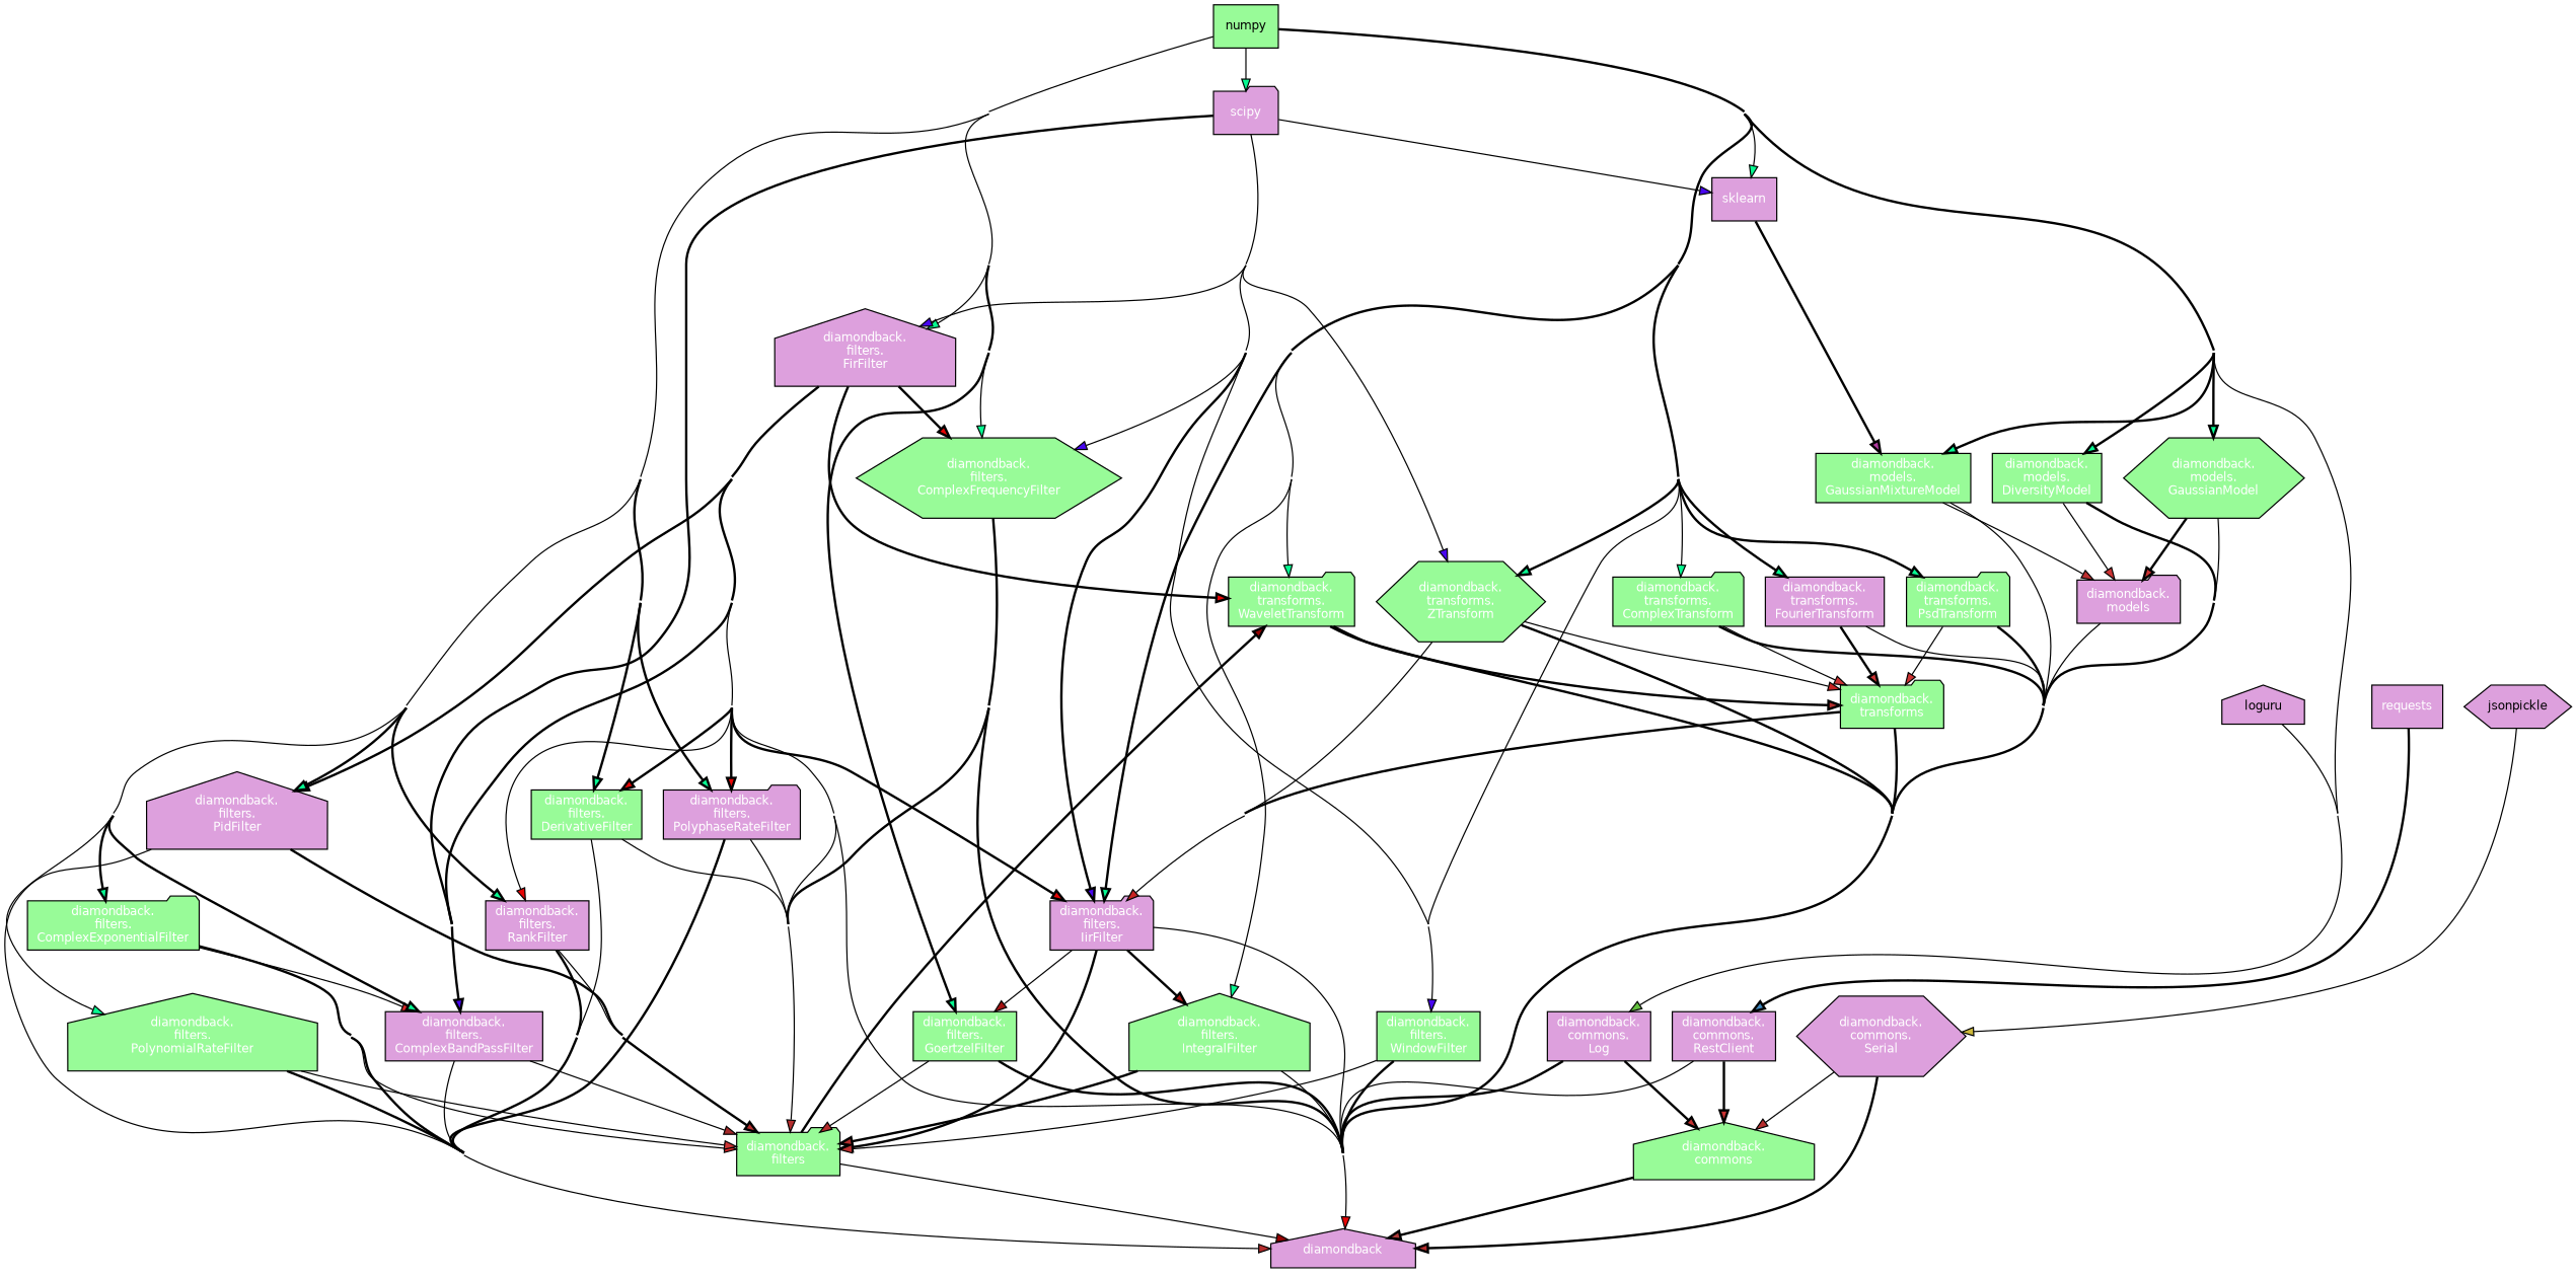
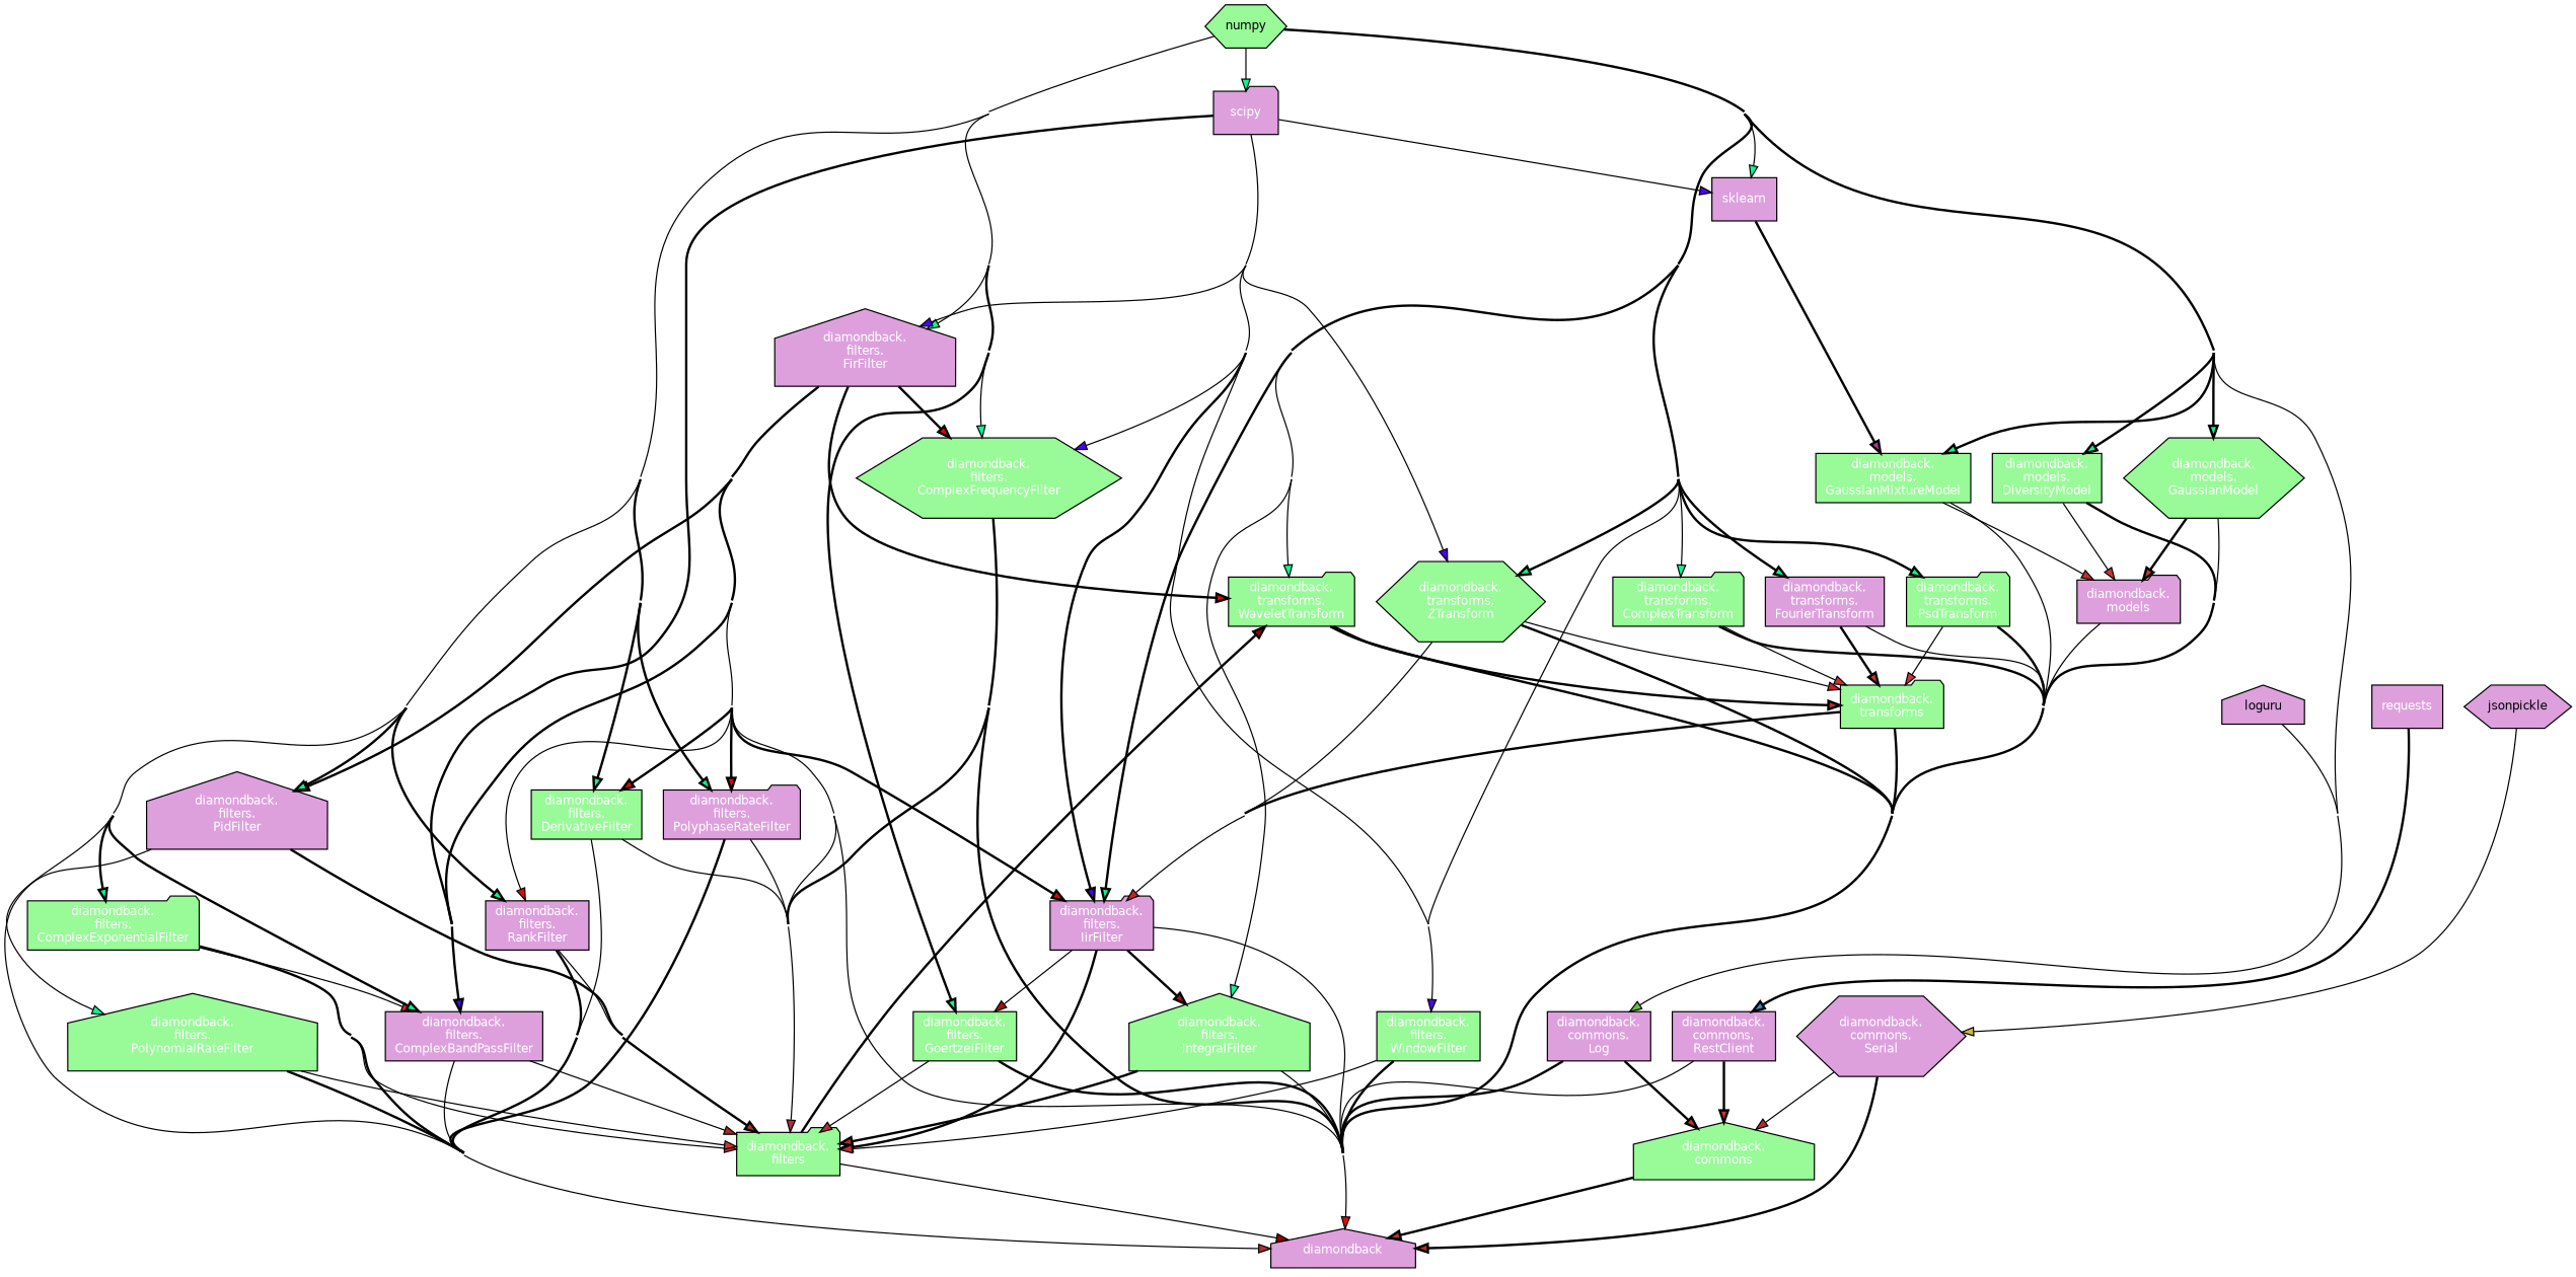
  digraph {
    concentrate=true
    rankdir=TB
    node [fillcolor=palegreen fontcolor="#ffffff" fontname=Helvetica fontsize=10 shape=box style=filled]
    edge [fillcolor="#06f991" style=bold]
    diamondback [fillcolor=plum shape=house]
    n2 [label="diamondback\.\ncommons" shape=house]
    n3 [fillcolor=plum label="diamondback\.\ncommons\.\nLog"]
    n4 [fillcolor=plum label="diamondback\.\ncommons\.\nRestClient"]
    n5 [fillcolor=plum label="diamondback\.\ncommons\.\nSerial" shape=hexagon]
    n6 [label="diamondback\.\nfilters" shape=folder]
    n7 [label="diamondback\.\ntransforms\.\nWaveletTransform" shape=folder]
    n8 [label="diamondback\.\ntransforms" shape=folder]
    n9 [fillcolor=plum label="diamondback\.\nfilters\.\nComplexBandPassFilter"]
    n10 [label="diamondback\.\nfilters\.\nComplexExponentialFilter" shape=folder]
    n11 [label="diamondback\.\nfilters\.\nComplexFrequencyFilter" shape=hexagon]
    n12 [label="diamondback\.\nfilters\.\nDerivativeFilter"]
    n13 [fillcolor=plum label="diamondback\.\nfilters\.\nFirFilter" shape=house]
    n14 [fillcolor=plum label="diamondback\.\nfilters\.\nIirFilter" shape=folder]
    n15 [fillcolor=plum label="diamondback\.\nfilters\.\nPidFilter" shape=house]
    n16 [fillcolor=plum label="diamondback\.\nfilters\.\nPolyphaseRateFilter" shape=folder]
    n17 [fillcolor=plum label="diamondback\.\nfilters\.\nRankFilter"]
    n18 [label="diamondback\.\nfilters\.\nGoertzelFilter"]
    n19 [label="diamondback\.\nfilters\.\nIntegralFilter" shape=house]
    n20 [label="diamondback\.\nfilters\.\nPolynomialRateFilter" shape=house]
    n21 [label="diamondback\.\nfilters\.\nWindowFilter"]
    n22 [fillcolor=plum label="diamondback\.\nmodels" shape=folder]
    n23 [label="diamondback\.\nmodels\.\nDiversityModel"]
    n24 [label="diamondback\.\nmodels\.\nGaussianMixtureModel"]
    n25 [label="diamondback\.\nmodels\.\nGaussianModel" shape=hexagon]
    n26 [label="diamondback\.\ntransforms\.\nComplexTransform" shape=folder]
    n27 [fillcolor=plum label="diamondback\.\ntransforms\.\nFourierTransform"]
    n28 [label="diamondback\.\ntransforms\.\nPsdTransform" shape=folder]
    n29 [label="diamondback\.\ntransforms\.\nZTransform" shape=hexagon]
    jsonpickle [fillcolor=plum fontcolor="#000000" shape=hexagon]
    loguru [fillcolor=plum fontcolor="#000000" shape=house]
-   numpy [fontcolor="#000000"]
+   numpy [fontcolor="#000000" shape=hexagon]
    scipy [fillcolor=plum shape=folder]
    sklearn [fillcolor=plum]
    requests [fillcolor=plum]
    n2 -> diamondback [fillcolor="#b03a3a"]
    n3 -> diamondback [fillcolor="#c43131" minlen=2]
    n3 -> n2 [fillcolor="#c43131" weight=2]
    n4 -> diamondback [fillcolor="#cc3333" minlen=2 style=solid]
    n4 -> n2 [fillcolor="#cc3333" weight=2]
    n5 -> diamondback [fillcolor="#b42d2d" minlen=2]
    n5 -> n2 [fillcolor="#b42d2d" style=solid weight=2]
    n6 -> diamondback [fillcolor="#950303" style=solid]
    n6 -> n7 [fillcolor="#950303" minlen=2]
    n7 -> diamondback [fillcolor="#b42d2d" minlen=2]
    n7 -> n8 [fillcolor="#b42d2d" weight=2]
    n8 -> diamondback [fillcolor="#ac2b2b"]
    n8 -> n14 [fillcolor="#ac2b2b" minlen=2]
    n9 -> diamondback [fillcolor="#a32828" minlen=2 style=solid]
    n9 -> n6 [fillcolor="#a32828" style=solid weight=2]
    n10 -> diamondback [fillcolor="#d92626" minlen=2]
    n10 -> n6 [fillcolor="#d92626" style=solid weight=2]
    n10 -> n9 [fillcolor="#d92626" style=solid weight=2]
    n11 -> diamondback [fillcolor="#ac2b2b" minlen=2]
    n11 -> n6 [fillcolor="#ac2b2b" weight=2]
    n12 -> diamondback [fillcolor="#b42d2d" minlen=2 style=solid]
    n12 -> n6 [fillcolor="#b42d2d" style=solid weight=2]
    n13 -> diamondback [fillcolor="#e50505" minlen=2 style=solid]
    n13 -> n6 [fillcolor="#e50505" style=solid weight=2]
    n13 -> n7 [fillcolor="#e50505" minlen=2]
    n13 -> n9 [fillcolor="#e50505" weight=2]
    n13 -> n11 [fillcolor="#e50505" weight=2]
    n13 -> n12 [fillcolor="#e50505" weight=2]
    n13 -> n14 [fillcolor="#e50505" weight=2]
    n13 -> n15 [fillcolor="#e50505" weight=2]
    n13 -> n16 [fillcolor="#e50505" weight=2]
    n13 -> n17 [fillcolor="#e50505" style=solid weight=2]
    n14 -> diamondback [fillcolor="#a51212" minlen=2 style=solid]
    n14 -> n6 [fillcolor="#a51212" weight=2]
    n14 -> n18 [fillcolor="#a51212" style=solid weight=2]
    n14 -> n19 [fillcolor="#a51212" weight=2]
    n15 -> diamondback [fillcolor="#b42d2d" minlen=2 style=solid]
    n15 -> n6 [fillcolor="#b42d2d" weight=2]
    n16 -> diamondback [fillcolor="#b42d2d" minlen=2]
    n16 -> n6 [fillcolor="#b42d2d" style=solid weight=2]
    n17 -> diamondback [fillcolor="#b42d2d" minlen=2]
    n17 -> n6 [fillcolor="#b42d2d" style=solid weight=2]
    n18 -> diamondback [fillcolor="#b42d2d" minlen=2]
    n18 -> n6 [fillcolor="#b42d2d" style=solid weight=2]
    n19 -> diamondback [fillcolor="#b42d2d" minlen=2 style=solid]
    n19 -> n6 [fillcolor="#b42d2d" weight=2]
    n20 -> diamondback [fillcolor="#cc3333" minlen=2]
    n20 -> n6 [fillcolor="#cc3333" style=solid weight=2]
    n21 -> diamondback [fillcolor="#bc2f2f" minlen=2]
    n21 -> n6 [fillcolor="#bc2f2f" style=solid weight=2]
    n22 -> diamondback [fillcolor="#b03a3a" style=solid]
    n23 -> diamondback [fillcolor="#cc3333" minlen=2]
    n23 -> n22 [fillcolor="#cc3333" style=solid weight=2]
    n24 -> diamondback [fillcolor="#bc2f2f" minlen=2 style=solid]
    n24 -> n22 [fillcolor="#bc2f2f" style=solid weight=2]
    n25 -> diamondback [fillcolor="#cc3333" minlen=2 style=solid]
    n25 -> n22 [fillcolor="#cc3333" weight=2]
    n26 -> diamondback [fillcolor="#cc3333" minlen=2]
    n26 -> n8 [fillcolor="#cc3333" style=solid weight=2]
    n27 -> diamondback [fillcolor="#cc3333" minlen=2 style=solid]
    n27 -> n8 [fillcolor="#cc3333" weight=2]
    n28 -> diamondback [fillcolor="#cc3333" minlen=2]
    n28 -> n8 [fillcolor="#cc3333" style=solid weight=2]
    n29 -> diamondback [fillcolor="#c82323" minlen=2]
    n29 -> n8 [fillcolor="#c82323" style=solid weight=2]
    n29 -> n14 [fillcolor="#c82323" minlen=2 style=solid]
    jsonpickle -> n5 [fillcolor="#ceb93b" minlen=3 style=solid]
    loguru -> n3 [fillcolor="#64c040" minlen=3 style=solid]
    numpy -> n3 [minlen=3 style=solid]
    numpy -> n7 [minlen=3 style=solid]
    numpy -> n9 [minlen=3]
    numpy -> n10 [minlen=3]
    numpy -> n11 [minlen=3 style=solid]
    numpy -> n12 [minlen=3]
    numpy -> n13 [minlen=3 style=solid]
    numpy -> n14 [minlen=3]
    numpy -> n15 [minlen=3]
    numpy -> n16 [minlen=3]
    numpy -> n17 [minlen=3]
    numpy -> n18 [minlen=3]
    numpy -> n19 [minlen=3 style=solid]
    numpy -> n20 [minlen=3 style=solid]
    numpy -> n21 [minlen=3 style=solid]
    numpy -> n23 [minlen=3]
    numpy -> n24 [minlen=3]
    numpy -> n25 [minlen=3]
    numpy -> n26 [minlen=3 style=solid]
    numpy -> n27 [minlen=3]
    numpy -> n28 [minlen=3]
    numpy -> n29 [minlen=3]
    numpy -> scipy [style=solid]
    numpy -> sklearn [style=solid]
    scipy -> n9 [fillcolor="#4806ef" minlen=3]
    scipy -> n11 [fillcolor="#4806ef" minlen=3 style=solid]
    scipy -> n13 [fillcolor="#4806ef" minlen=3 style=solid]
    scipy -> n14 [fillcolor="#4806ef" minlen=3]
    scipy -> n21 [fillcolor="#4806ef" minlen=3 style=solid]
    scipy -> n29 [fillcolor="#4806ef" minlen=3 style=solid]
    scipy -> sklearn [fillcolor="#4806ef" style=solid]
    sklearn -> n24 [fillcolor="#b03a9f" minlen=3]
    requests -> n4 [fillcolor="#4089c0" minlen=3]
  }
